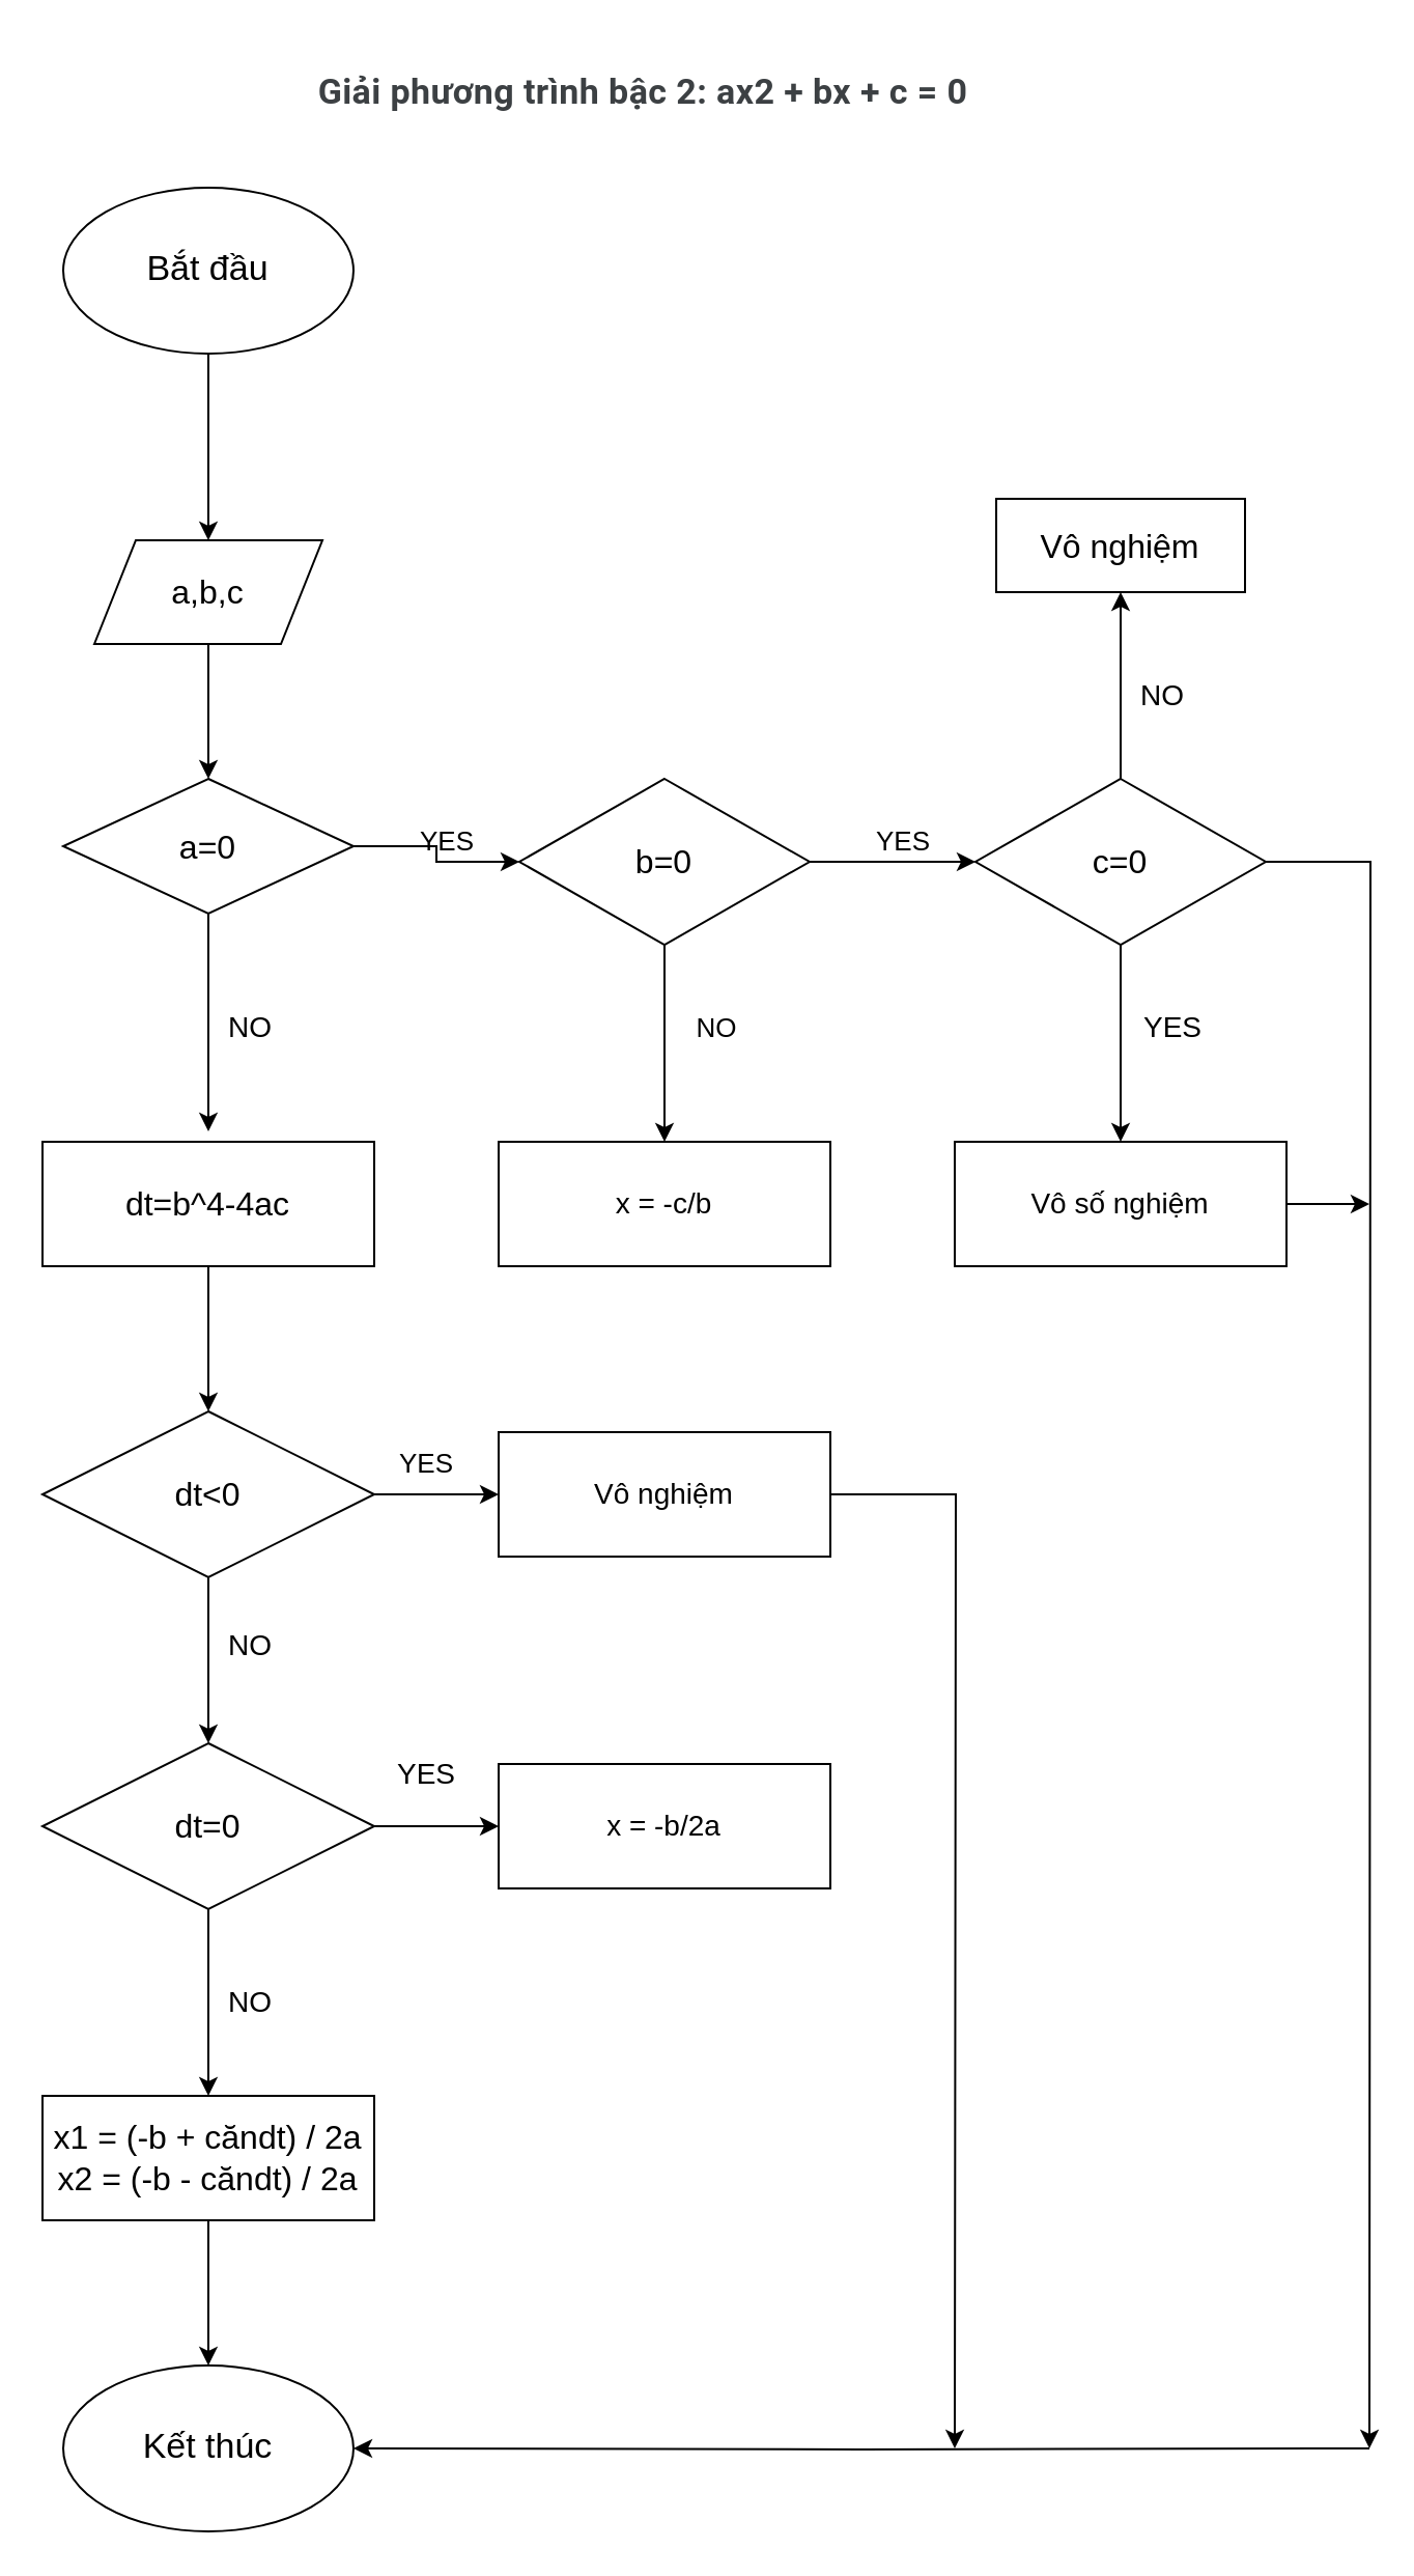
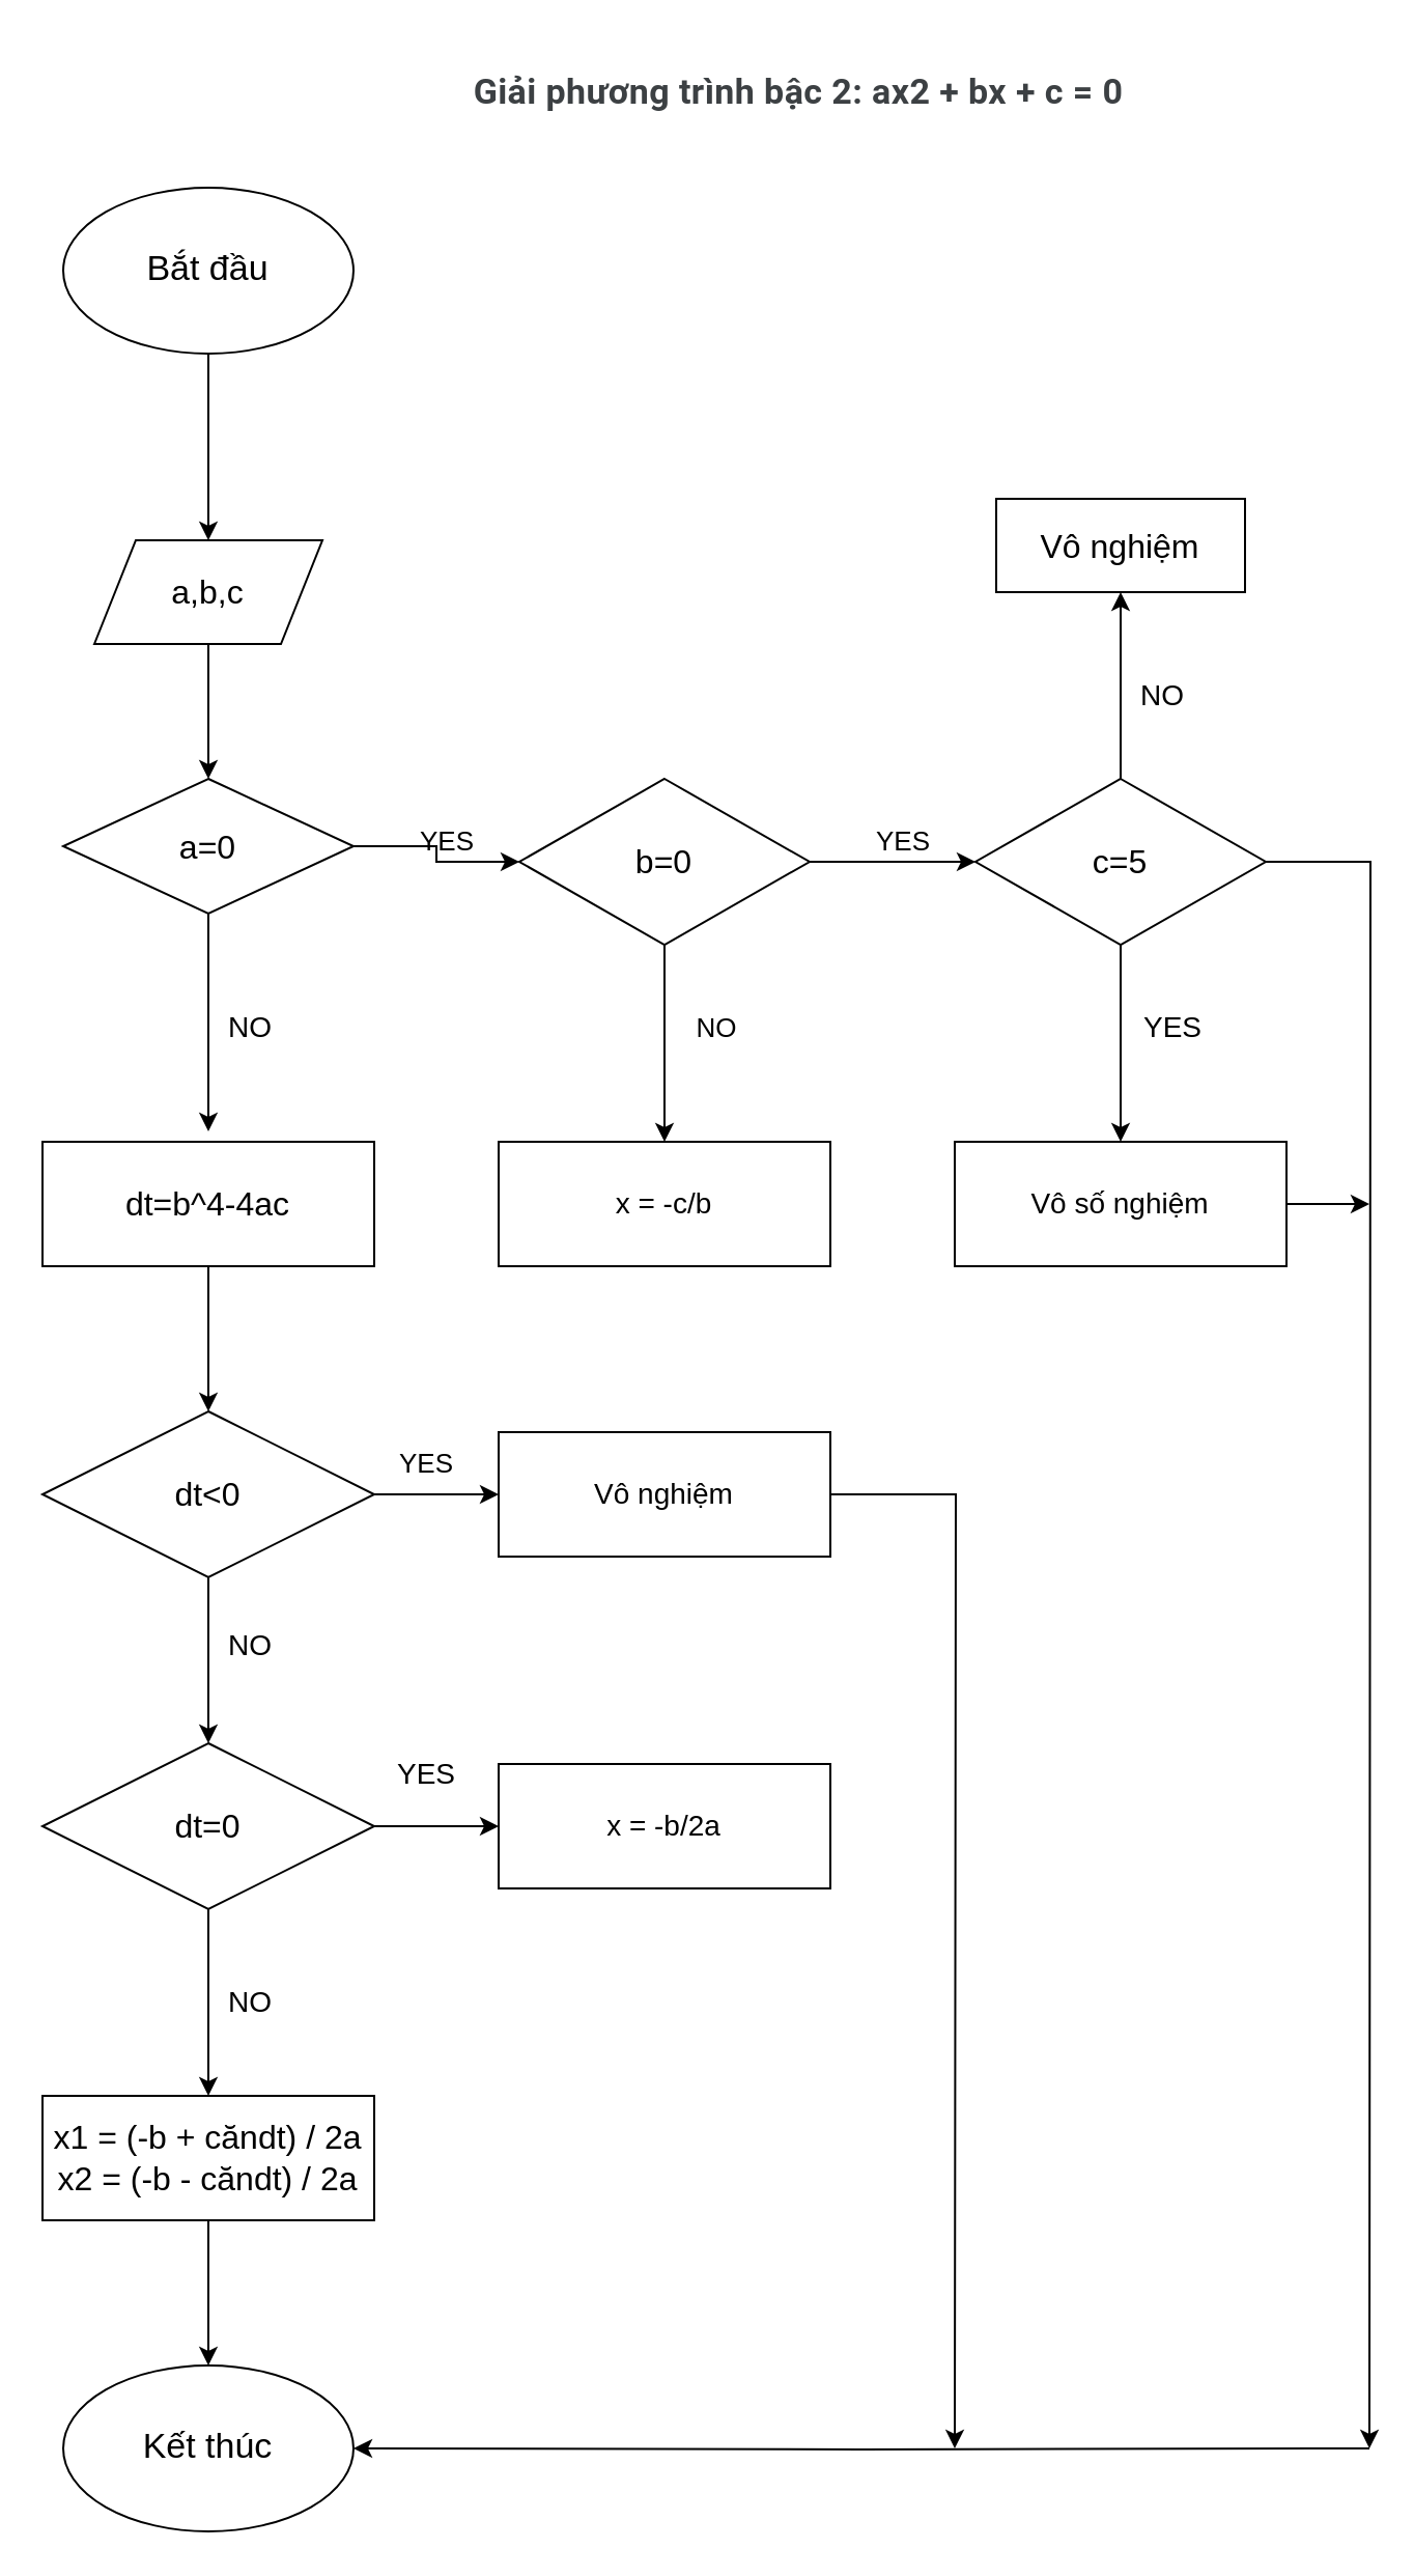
  <mxCell id="0" />
  <mxCell id="1" parent="0" />
  <mxCell id="2" value="" style="edgeStyle=orthogonalEdgeStyle;rounded=0;orthogonalLoop=1;jettySize=auto;html=1;" edge="1" parent="1" target="21"><mxGeometry relative="1" as="geometry"><mxPoint x="660" y="1180" as="sourcePoint" /></mxGeometry></mxCell>
- <mxCell id="3" value="&lt;div style=&quot;line-height: 140%;&quot;&gt;&lt;span style=&quot;font-size: 17px;&quot;&gt;&lt;b&gt;&lt;br&gt;&lt;/b&gt;&lt;/span&gt;&lt;/div&gt;&lt;font style=&quot;font-size: 17px;&quot;&gt;&lt;div style=&quot;line-height: 140%;&quot;&gt;&lt;b style=&quot;color: rgb(60, 64, 67); font-family: Roboto, Helvetica, Arial, sans-serif; letter-spacing: 0.2px;&quot;&gt;Giải phương trình bậc 2: ax2 + bx + c = 0&lt;/b&gt;&lt;/div&gt;&lt;/font&gt;" style="text;strokeColor=none;align=center;fillColor=none;html=1;verticalAlign=middle;whiteSpace=wrap;rounded=0;" vertex="1" parent="1"><mxGeometry x="110" y="20" width="400" height="30" as="geometry" /></mxCell>
+ <mxCell id="3" value="&lt;div style=&quot;line-height: 140%;&quot;&gt;&lt;span style=&quot;font-size: 17px;&quot;&gt;&lt;b&gt;&lt;br&gt;&lt;/b&gt;&lt;/span&gt;&lt;/div&gt;&lt;font style=&quot;font-size: 17px;&quot;&gt;&lt;div style=&quot;line-height: 140%;&quot;&gt;&lt;b style=&quot;color: rgb(60, 64, 67); font-family: Roboto, Helvetica, Arial, sans-serif; letter-spacing: 0.2px;&quot;&gt;Giải phương trình bậc 2: ax2 + bx + c = 0&lt;/b&gt;&lt;/div&gt;&lt;/font&gt;" style="text;strokeColor=none;align=center;fillColor=none;html=1;verticalAlign=middle;whiteSpace=wrap;rounded=0;" vertex="1" parent="1"><mxGeometry x="185" y="20" width="400" height="30" as="geometry" /></mxCell>
  <mxCell id="4" value="" style="edgeStyle=orthogonalEdgeStyle;rounded=0;orthogonalLoop=1;jettySize=auto;html=1;" edge="1" parent="1" source="5" target="7"><mxGeometry relative="1" as="geometry" /></mxCell>
  <mxCell id="5" value="&lt;font style=&quot;font-size: 17px;&quot;&gt;Bắt đầu&lt;/font&gt;" style="ellipse;whiteSpace=wrap;html=1;" vertex="1" parent="1"><mxGeometry x="30" y="90" width="140" height="80" as="geometry" /></mxCell>
  <mxCell id="6" value="" style="edgeStyle=orthogonalEdgeStyle;rounded=0;orthogonalLoop=1;jettySize=auto;html=1;" edge="1" parent="1" source="7" target="10"><mxGeometry relative="1" as="geometry" /></mxCell>
  <mxCell id="7" value="&lt;font style=&quot;font-size: 16px;&quot;&gt;a,b,c&lt;/font&gt;" style="shape=parallelogram;perimeter=parallelogramPerimeter;whiteSpace=wrap;html=1;fixedSize=1;" vertex="1" parent="1"><mxGeometry x="45" y="260" width="110" height="50" as="geometry" /></mxCell>
  <mxCell id="8" value="" style="edgeStyle=orthogonalEdgeStyle;rounded=0;orthogonalLoop=1;jettySize=auto;html=1;" edge="1" parent="1" source="10"><mxGeometry relative="1" as="geometry"><mxPoint x="100" y="545" as="targetPoint" /></mxGeometry></mxCell>
  <mxCell id="9" value="" style="edgeStyle=orthogonalEdgeStyle;rounded=0;orthogonalLoop=1;jettySize=auto;html=1;" edge="1" parent="1" source="10" target="24"><mxGeometry relative="1" as="geometry" /></mxCell>
  <mxCell id="10" value="&lt;font style=&quot;font-size: 16px;&quot;&gt;a=0&lt;/font&gt;" style="rhombus;whiteSpace=wrap;html=1;" vertex="1" parent="1"><mxGeometry x="30" y="375" width="140" height="65" as="geometry" /></mxCell>
  <mxCell id="11" value="" style="edgeStyle=orthogonalEdgeStyle;rounded=0;orthogonalLoop=1;jettySize=auto;html=1;" edge="1" parent="1" source="12" target="15"><mxGeometry relative="1" as="geometry" /></mxCell>
  <mxCell id="12" value="&lt;font style=&quot;font-size: 16px;&quot;&gt;dt=b^4-4ac&lt;/font&gt;" style="rounded=0;whiteSpace=wrap;html=1;align=center;" vertex="1" parent="1"><mxGeometry x="20" y="550" width="160" height="60" as="geometry" /></mxCell>
  <mxCell id="13" value="" style="edgeStyle=orthogonalEdgeStyle;rounded=0;orthogonalLoop=1;jettySize=auto;html=1;" edge="1" parent="1" source="15" target="18"><mxGeometry relative="1" as="geometry" /></mxCell>
  <mxCell id="14" value="" style="edgeStyle=orthogonalEdgeStyle;rounded=0;orthogonalLoop=1;jettySize=auto;html=1;" edge="1" parent="1" source="15" target="35"><mxGeometry relative="1" as="geometry" /></mxCell>
  <mxCell id="15" value="&lt;font style=&quot;font-size: 16px;&quot;&gt;dt&amp;lt;0&lt;/font&gt;" style="rhombus;whiteSpace=wrap;html=1;rounded=0;" vertex="1" parent="1"><mxGeometry x="20" y="680" width="160" height="80" as="geometry" /></mxCell>
  <mxCell id="16" value="" style="edgeStyle=orthogonalEdgeStyle;rounded=0;orthogonalLoop=1;jettySize=auto;html=1;" edge="1" parent="1" source="18" target="20"><mxGeometry relative="1" as="geometry" /></mxCell>
  <mxCell id="17" value="" style="edgeStyle=orthogonalEdgeStyle;rounded=0;orthogonalLoop=1;jettySize=auto;html=1;" edge="1" parent="1" source="18" target="36"><mxGeometry relative="1" as="geometry" /></mxCell>
  <mxCell id="18" value="&lt;font style=&quot;font-size: 16px;&quot;&gt;dt=0&lt;/font&gt;" style="rhombus;whiteSpace=wrap;html=1;rounded=0;" vertex="1" parent="1"><mxGeometry x="20" y="840" width="160" height="80" as="geometry" /></mxCell>
  <mxCell id="19" value="" style="edgeStyle=orthogonalEdgeStyle;rounded=0;orthogonalLoop=1;jettySize=auto;html=1;" edge="1" parent="1" source="20" target="21"><mxGeometry relative="1" as="geometry" /></mxCell>
  <mxCell id="20" value="&lt;font style=&quot;font-size: 16px;&quot;&gt;x1 = (-b + căndt) / 2a&lt;br&gt;x2 = (-b - căndt) / 2a&lt;/font&gt;" style="whiteSpace=wrap;html=1;rounded=0;" vertex="1" parent="1"><mxGeometry x="20" y="1010" width="160" height="60" as="geometry" /></mxCell>
  <mxCell id="21" value="&lt;font style=&quot;font-size: 17px;&quot;&gt;Kết thúc&lt;/font&gt;" style="ellipse;whiteSpace=wrap;html=1;rounded=0;" vertex="1" parent="1"><mxGeometry x="30" y="1140" width="140" height="80" as="geometry" /></mxCell>
  <mxCell id="22" value="" style="edgeStyle=orthogonalEdgeStyle;rounded=0;orthogonalLoop=1;jettySize=auto;html=1;" edge="1" parent="1" source="24" target="28"><mxGeometry relative="1" as="geometry" /></mxCell>
  <mxCell id="23" value="" style="edgeStyle=orthogonalEdgeStyle;rounded=0;orthogonalLoop=1;jettySize=auto;html=1;" edge="1" parent="1" source="24" target="30"><mxGeometry relative="1" as="geometry" /></mxCell>
  <mxCell id="24" value="&lt;span style=&quot;font-size: 16px;&quot;&gt;b=0&lt;/span&gt;" style="rhombus;whiteSpace=wrap;html=1;" vertex="1" parent="1"><mxGeometry x="250" y="375" width="140" height="80" as="geometry" /></mxCell>
  <mxCell id="25" value="&lt;font style=&quot;font-size: 13px;&quot;&gt;YES&lt;/font&gt;" style="text;html=1;align=center;verticalAlign=middle;resizable=0;points=[];autosize=1;strokeColor=none;fillColor=none;" vertex="1" parent="1"><mxGeometry x="190" y="390" width="50" height="30" as="geometry" /></mxCell>
  <mxCell id="26" value="" style="edgeStyle=orthogonalEdgeStyle;rounded=0;orthogonalLoop=1;jettySize=auto;html=1;" edge="1" parent="1" source="28" target="29"><mxGeometry relative="1" as="geometry" /></mxCell>
  <mxCell id="27" value="" style="edgeStyle=orthogonalEdgeStyle;rounded=0;orthogonalLoop=1;jettySize=auto;html=1;" edge="1" parent="1" source="28" target="33"><mxGeometry relative="1" as="geometry" /></mxCell>
- <mxCell id="28" value="&lt;span style=&quot;font-size: 16px;&quot;&gt;c=0&lt;/span&gt;" style="rhombus;whiteSpace=wrap;html=1;" vertex="1" parent="1"><mxGeometry x="470" y="375" width="140" height="80" as="geometry" /></mxCell>
+ <mxCell id="28" value="&lt;span style=&quot;font-size: 16px;&quot;&gt;c=5&lt;/span&gt;" style="rhombus;whiteSpace=wrap;html=1;" vertex="1" parent="1"><mxGeometry x="470" y="375" width="140" height="80" as="geometry" /></mxCell>
  <mxCell id="29" value="&lt;font style=&quot;font-size: 16px;&quot;&gt;Vô nghiệm&lt;/font&gt;" style="whiteSpace=wrap;html=1;" vertex="1" parent="1"><mxGeometry x="480" y="240" width="120" height="45" as="geometry" /></mxCell>
  <mxCell id="30" value="&lt;font style=&quot;font-size: 14px;&quot;&gt;x = -c/b&lt;/font&gt;" style="whiteSpace=wrap;html=1;" vertex="1" parent="1"><mxGeometry x="240" y="550" width="160" height="60" as="geometry" /></mxCell>
  <mxCell id="31" value="&lt;font style=&quot;font-size: 13px;&quot;&gt;YES&lt;/font&gt;" style="text;html=1;align=center;verticalAlign=middle;resizable=0;points=[];autosize=1;strokeColor=none;fillColor=none;" vertex="1" parent="1"><mxGeometry x="410" y="390" width="50" height="30" as="geometry" /></mxCell>
  <mxCell id="32" value="" style="edgeStyle=orthogonalEdgeStyle;rounded=0;orthogonalLoop=1;jettySize=auto;html=1;" edge="1" parent="1" source="33"><mxGeometry relative="1" as="geometry"><mxPoint x="660" y="580" as="targetPoint" /></mxGeometry></mxCell>
  <mxCell id="33" value="&lt;font style=&quot;font-size: 14px;&quot;&gt;Vô số nghiệm&lt;/font&gt;" style="whiteSpace=wrap;html=1;" vertex="1" parent="1"><mxGeometry x="460" y="550" width="160" height="60" as="geometry" /></mxCell>
  <mxCell id="34" value="" style="edgeStyle=orthogonalEdgeStyle;rounded=0;orthogonalLoop=1;jettySize=auto;html=1;" edge="1" parent="1" source="35"><mxGeometry relative="1" as="geometry"><mxPoint x="460" y="1180" as="targetPoint" /></mxGeometry></mxCell>
  <mxCell id="35" value="&lt;font style=&quot;font-size: 14px;&quot;&gt;Vô nghiệm&lt;/font&gt;" style="whiteSpace=wrap;html=1;rounded=0;" vertex="1" parent="1"><mxGeometry x="240" y="690" width="160" height="60" as="geometry" /></mxCell>
  <mxCell id="36" value="&lt;font style=&quot;font-size: 14px;&quot;&gt;x = -b/2a&lt;/font&gt;" style="whiteSpace=wrap;html=1;rounded=0;" vertex="1" parent="1"><mxGeometry x="240" y="850" width="160" height="60" as="geometry" /></mxCell>
  <mxCell id="37" value="&lt;font style=&quot;font-size: 14px;&quot;&gt;YES&lt;/font&gt;" style="text;html=1;align=center;verticalAlign=middle;resizable=0;points=[];autosize=1;strokeColor=none;fillColor=none;" vertex="1" parent="1"><mxGeometry x="540" y="480" width="50" height="30" as="geometry" /></mxCell>
  <mxCell id="38" value="&lt;span style=&quot;font-size: 14px;&quot;&gt;NO&lt;/span&gt;" style="text;html=1;align=center;verticalAlign=middle;resizable=0;points=[];autosize=1;strokeColor=none;fillColor=none;" vertex="1" parent="1"><mxGeometry x="540" y="320" width="40" height="30" as="geometry" /></mxCell>
  <mxCell id="39" value="&lt;span style=&quot;font-size: 14px;&quot;&gt;NO&lt;/span&gt;" style="text;html=1;align=center;verticalAlign=middle;resizable=0;points=[];autosize=1;strokeColor=none;fillColor=none;" vertex="1" parent="1"><mxGeometry x="100" y="480" width="40" height="30" as="geometry" /></mxCell>
  <mxCell id="40" value="&lt;span style=&quot;font-size: 13px;&quot;&gt;NO&lt;/span&gt;" style="text;html=1;align=center;verticalAlign=middle;resizable=0;points=[];autosize=1;strokeColor=none;fillColor=none;" vertex="1" parent="1"><mxGeometry x="325" y="480" width="40" height="30" as="geometry" /></mxCell>
  <mxCell id="41" value="&lt;font style=&quot;font-size: 13px;&quot;&gt;YES&lt;/font&gt;" style="text;html=1;align=center;verticalAlign=middle;resizable=0;points=[];autosize=1;strokeColor=none;fillColor=none;" vertex="1" parent="1"><mxGeometry x="180" y="690" width="50" height="30" as="geometry" /></mxCell>
  <mxCell id="42" value="&lt;font style=&quot;font-size: 14px;&quot;&gt;YES&lt;/font&gt;" style="text;html=1;align=center;verticalAlign=middle;resizable=0;points=[];autosize=1;strokeColor=none;fillColor=none;" vertex="1" parent="1"><mxGeometry x="180" y="840" width="50" height="30" as="geometry" /></mxCell>
  <mxCell id="43" value="&lt;span style=&quot;font-size: 14px;&quot;&gt;NO&lt;/span&gt;" style="text;html=1;align=center;verticalAlign=middle;resizable=0;points=[];autosize=1;strokeColor=none;fillColor=none;" vertex="1" parent="1"><mxGeometry x="100" y="778" width="40" height="30" as="geometry" /></mxCell>
  <mxCell id="44" value="" style="edgeStyle=orthogonalEdgeStyle;rounded=0;orthogonalLoop=1;jettySize=auto;html=1;" edge="1" parent="1" source="28"><mxGeometry relative="1" as="geometry"><mxPoint x="660" y="1180" as="targetPoint" /></mxGeometry></mxCell>
  <mxCell id="45" value="&lt;font style=&quot;font-size: 14px;&quot;&gt;NO&lt;/font&gt;" style="text;html=1;align=center;verticalAlign=middle;resizable=0;points=[];autosize=1;strokeColor=none;fillColor=none;" vertex="1" parent="1"><mxGeometry x="100" y="950" width="40" height="30" as="geometry" /></mxCell>
